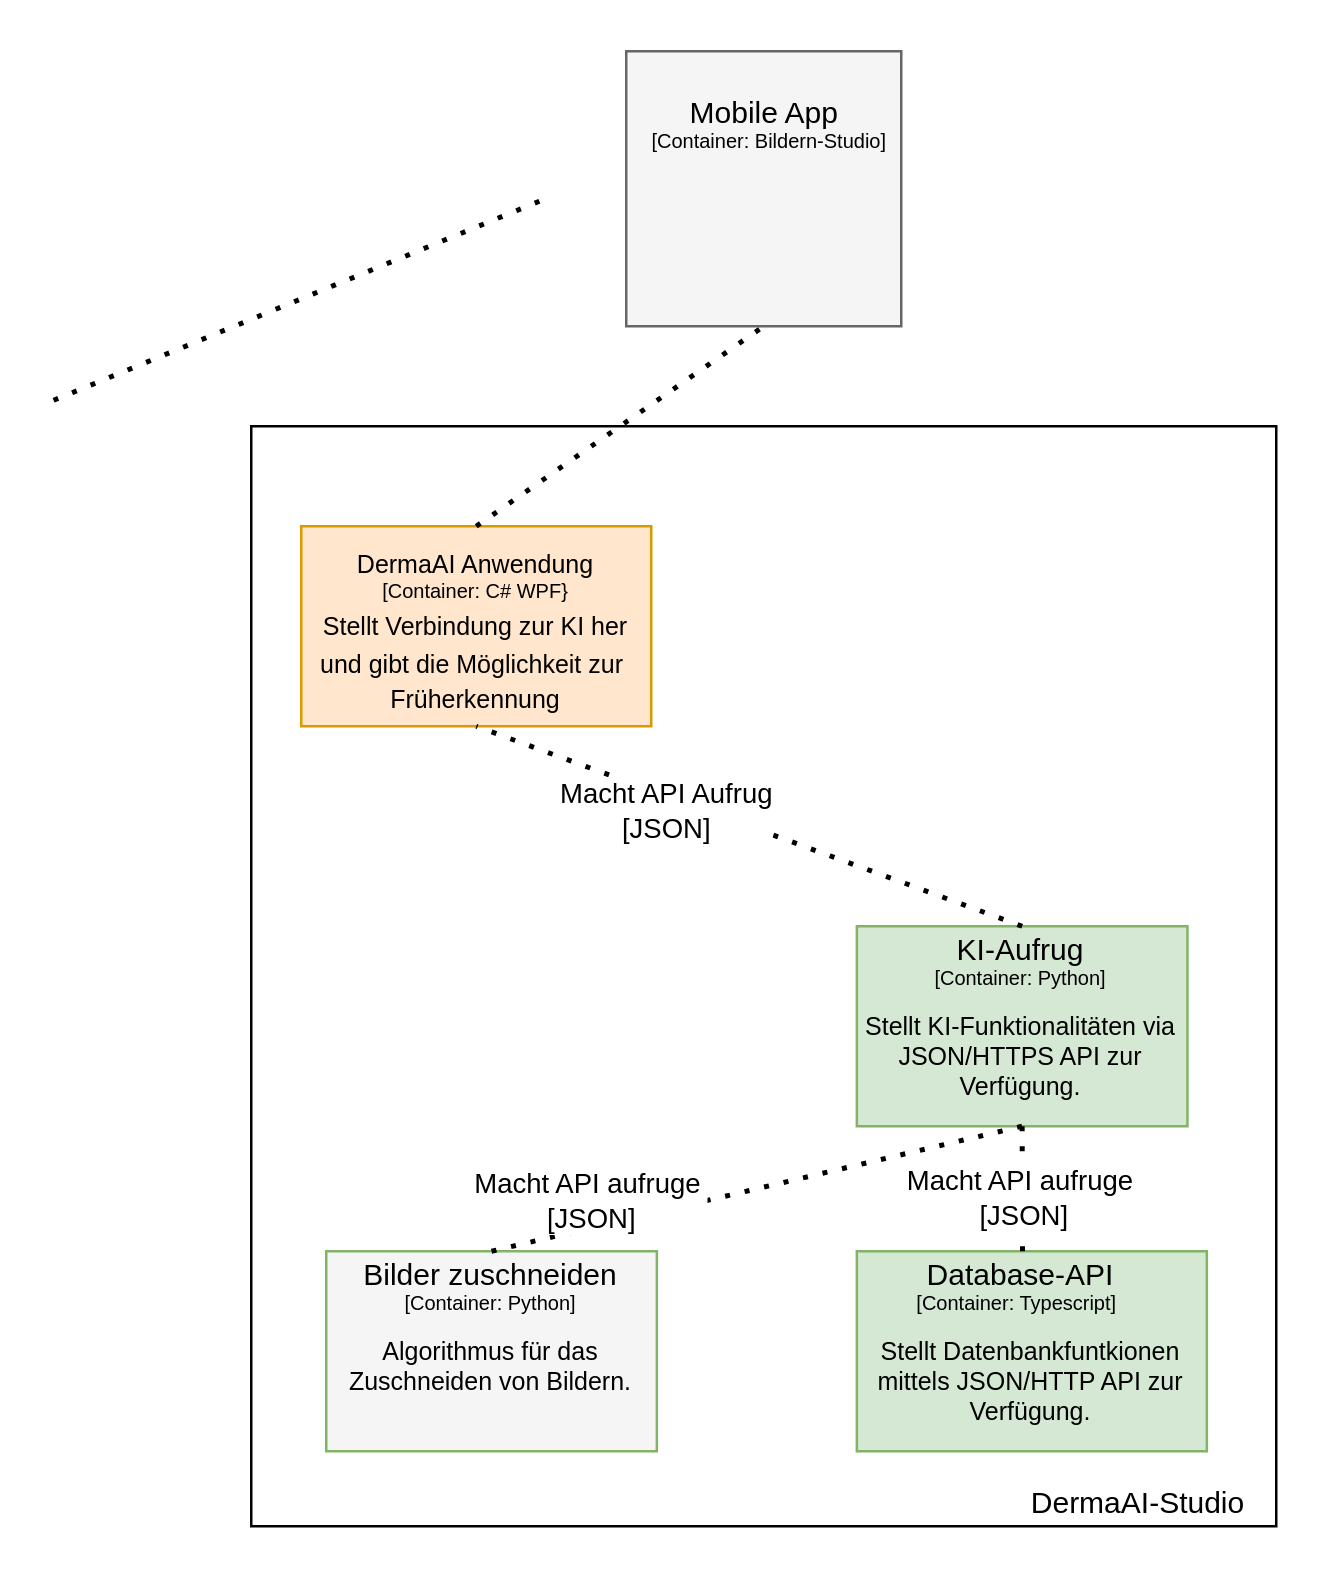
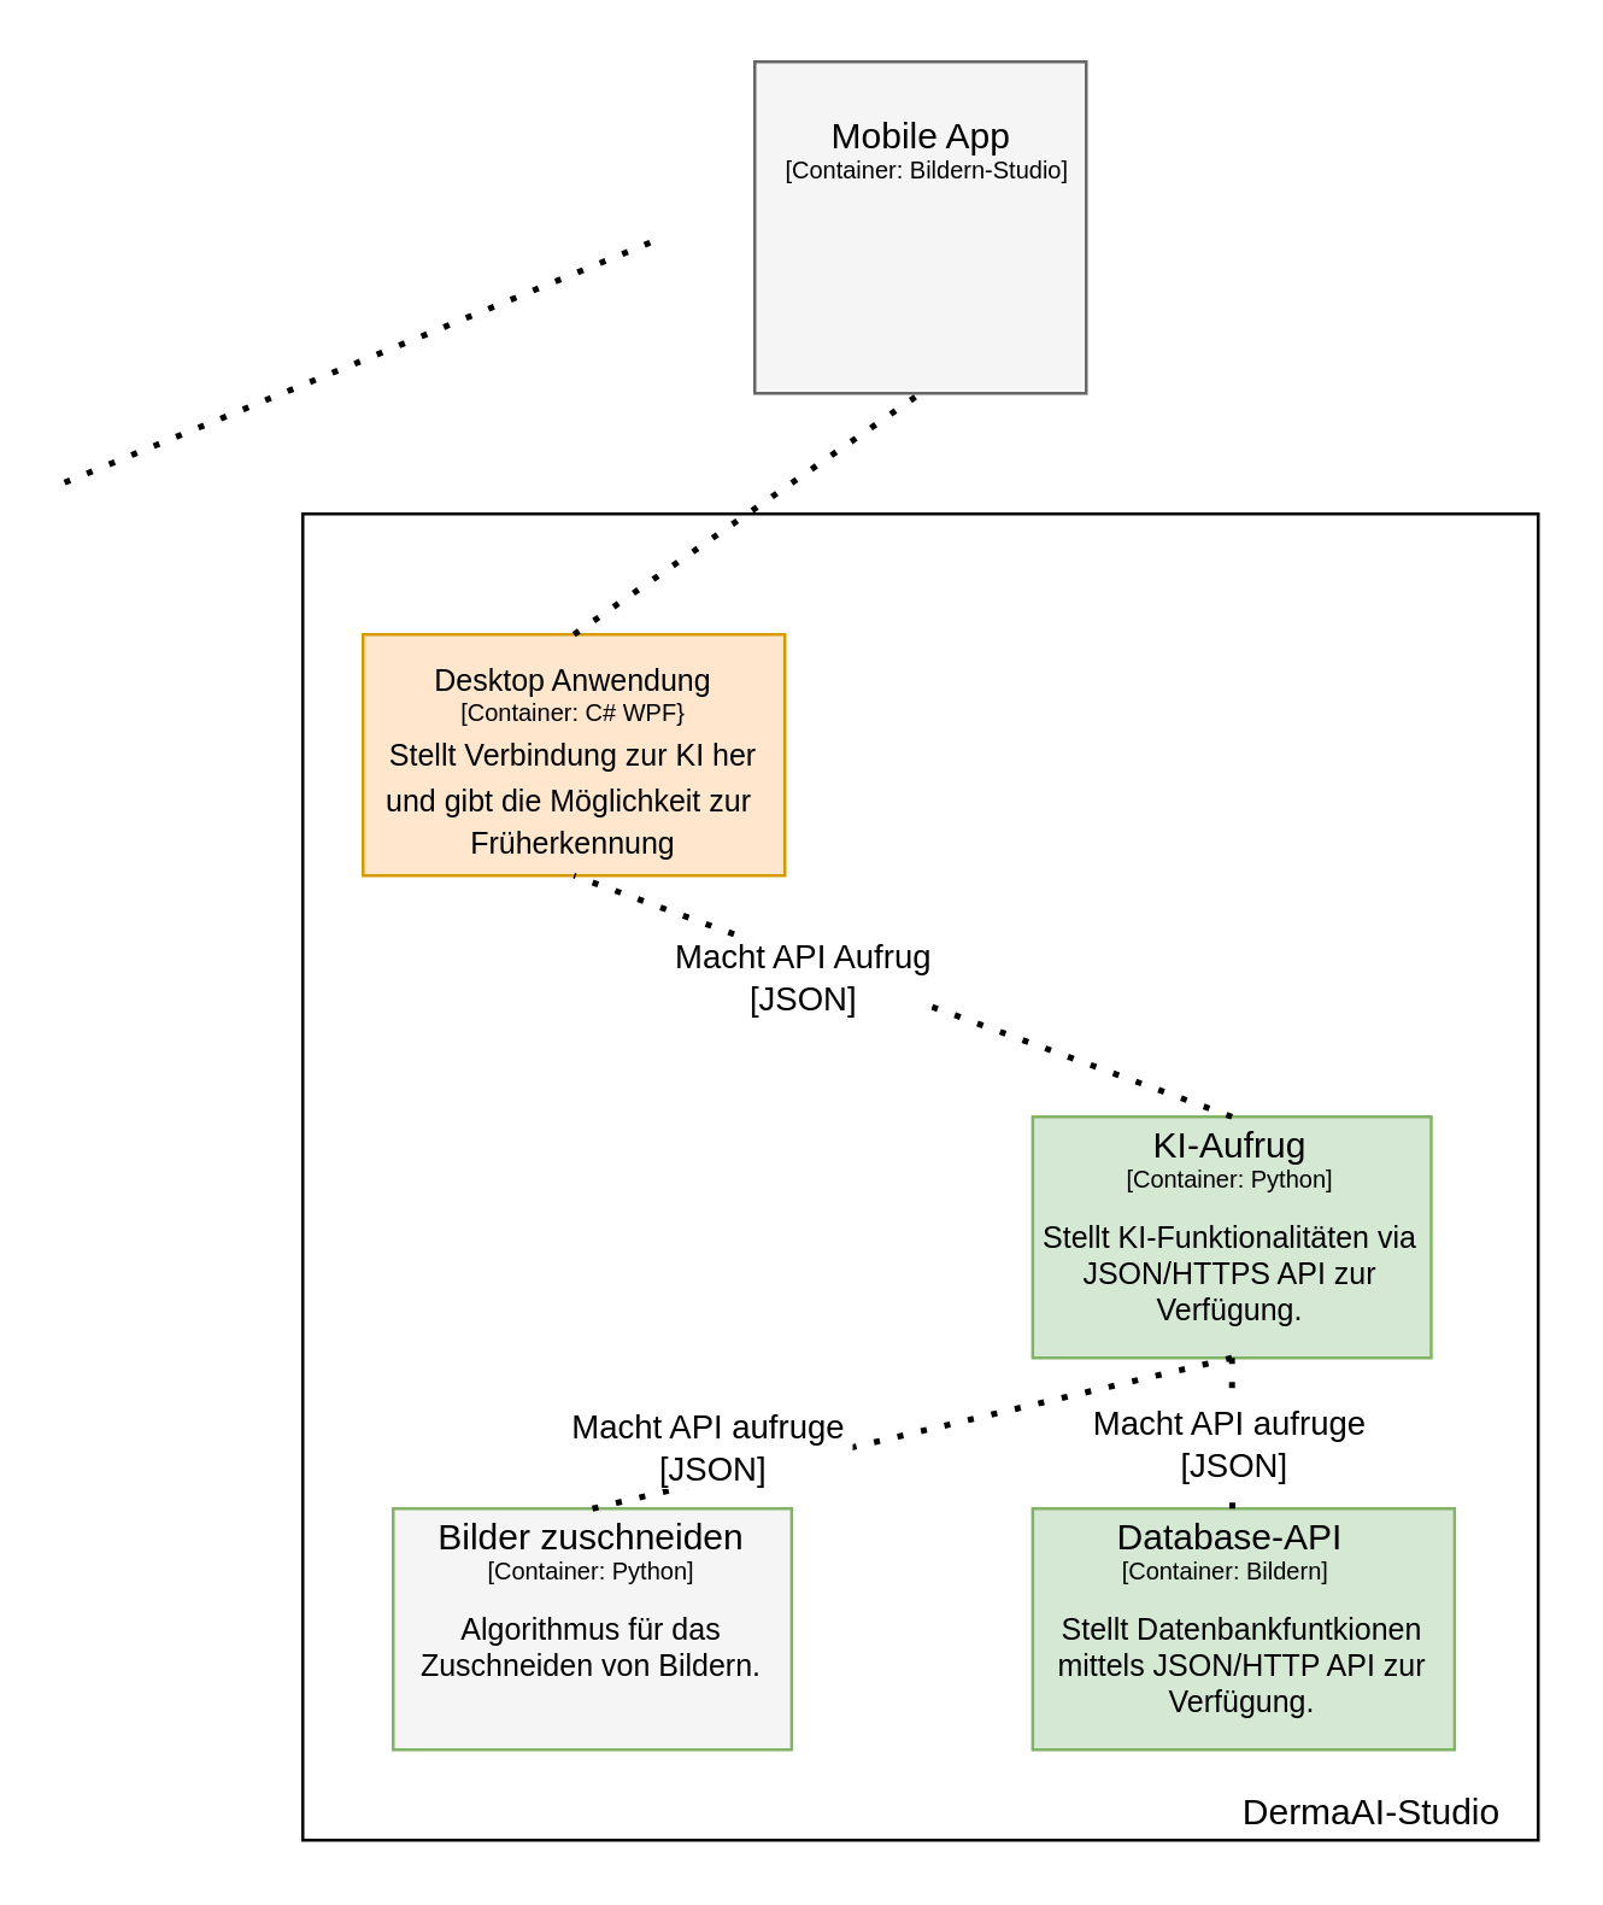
  <mxCell id="0" />
  <mxCell id="1" parent="0" />
  <mxCell id="2" value="" style="rounded=0;whiteSpace=wrap;html=1;fillColor=#FFFFFF;strokeColor=#000000;" vertex="1" parent="1"><mxGeometry x="100" y="170" width="410" height="440" as="geometry" /></mxCell>
  <mxCell id="3" value="" style="whiteSpace=wrap;html=1;aspect=fixed;fillColor=#f5f5f5;strokeColor=#666666;fontColor=#333333;" vertex="1" parent="1"><mxGeometry x="250" y="20" width="110" height="110" as="geometry" /></mxCell>
  <mxCell id="4" style="edgeStyle=orthogonalEdgeStyle;rounded=0;orthogonalLoop=1;jettySize=auto;html=1;exitX=0.5;exitY=0;exitDx=0;exitDy=0;" edge="1" parent="1"><mxGeometry relative="1" as="geometry"><mxPoint x="315" y="120" as="targetPoint" /><mxPoint x="315" y="120" as="sourcePoint" /></mxGeometry></mxCell>
  <mxCell id="5" value="" style="endArrow=none;dashed=1;html=1;dashPattern=1 3;strokeWidth=2;rounded=0;exitX=0.5;exitY=0;exitDx=0;exitDy=0;entryX=0.5;entryY=1;entryDx=0;entryDy=0;" edge="1" parent="1"><mxGeometry width="50" height="50" relative="1" as="geometry"><mxPoint x="215.25" y="80" as="sourcePoint" /><mxPoint y="160" as="targetPoint" x="20" /></mxGeometry></mxCell>
  <mxCell id="6" value="&lt;font style=&quot;font-size: 12px;&quot;&gt;Mobile App&lt;/font&gt;" style="text;html=1;align=center;verticalAlign=middle;whiteSpace=wrap;rounded=0;fontSize=9;" vertex="1" parent="1"><mxGeometry x="263.49" y="30" width="85" height="30" as="geometry" /></mxCell>
  <mxCell id="7" value="&lt;font style=&quot;font-size: 8px;&quot;&gt;[Container: Bildern-Studio]&lt;/font&gt;" style="text;html=1;align=center;verticalAlign=middle;whiteSpace=wrap;rounded=0;" vertex="1" parent="1"><mxGeometry x="250" y="50" width="115.25" height="10" as="geometry" /></mxCell>
  <mxCell id="8" value="&lt;br style=&quot;font-size: x-small;&quot;&gt;&lt;br style=&quot;font-size: x-small;&quot;&gt;&lt;span style=&quot;font-size: x-small;&quot;&gt;Stellt Verbindung zur KI her&lt;/span&gt;&lt;br style=&quot;font-size: x-small;&quot;&gt;&lt;span style=&quot;font-size: x-small;&quot;&gt;und gibt die Möglichkeit zur&amp;nbsp;&lt;/span&gt;&lt;br style=&quot;font-size: x-small;&quot;&gt;&lt;span style=&quot;font-size: x-small;&quot;&gt;Früherkennung&lt;/span&gt;" style="rounded=0;whiteSpace=wrap;html=1;fillColor=#ffe6cc;strokeColor=#d79b00;" vertex="1" parent="1"><mxGeometry x="120" y="210" width="140" height="80" as="geometry" /></mxCell>
- <mxCell id="9" value="&lt;font size=&quot;1&quot;&gt;DermaAI Anwendung&lt;/font&gt;" style="text;html=1;align=center;verticalAlign=middle;whiteSpace=wrap;rounded=0;fontSize=9;" vertex="1" parent="1"><mxGeometry x="120" y="210" width="140" height="30" as="geometry" /></mxCell>
+ <mxCell id="9" value="&lt;font size=&quot;1&quot;&gt;Desktop Anwendung&lt;/font&gt;" style="text;html=1;align=center;verticalAlign=middle;whiteSpace=wrap;rounded=0;fontSize=9;" vertex="1" parent="1"><mxGeometry x="120" y="210" width="140" height="30" as="geometry" /></mxCell>
  <mxCell id="10" value="&lt;font style=&quot;font-size: 8px;&quot;&gt;[Container: C# WPF}&lt;/font&gt;" style="text;html=1;align=center;verticalAlign=middle;whiteSpace=wrap;rounded=0;" vertex="1" parent="1"><mxGeometry x="136.19" y="230" width="107.62" height="10" as="geometry" /></mxCell>
  <mxCell id="11" value="" style="endArrow=none;dashed=1;html=1;dashPattern=1 3;strokeWidth=2;rounded=0;entryX=0.5;entryY=1;entryDx=0;entryDy=0;exitX=0.5;exitY=0;exitDx=0;exitDy=0;" edge="1" parent="1" source="9" target="3"><mxGeometry width="50" height="50" relative="1" as="geometry"><mxPoint x="340" y="260" as="sourcePoint" /><mxPoint x="390" y="210" as="targetPoint" /></mxGeometry></mxCell>
  <mxCell id="12" value="&lt;div&gt;&lt;br&gt;&lt;/div&gt;&lt;div&gt;&lt;br&gt;&lt;/div&gt;Stellt KI-Funktionalitäten via JSON/HTTPS API zur Verfügung." style="rounded=0;whiteSpace=wrap;html=1;fontSize=10;align=center;fillColor=#d5e8d4;strokeColor=#82b366;" vertex="1" parent="1"><mxGeometry x="342.24" y="370" width="132.24" height="80" as="geometry" /></mxCell>
  <mxCell id="13" value="&lt;font style=&quot;font-size: 12px;&quot;&gt;KI-Aufrug&lt;/font&gt;" style="text;html=1;align=center;verticalAlign=middle;whiteSpace=wrap;rounded=0;fontSize=9;" vertex="1" parent="1"><mxGeometry x="372.24" y="370" width="72.25" height="20" as="geometry" /></mxCell>
  <mxCell id="14" value="&lt;font style=&quot;font-size: 8px;&quot;&gt;[Container: Python]&lt;/font&gt;" style="text;html=1;align=center;verticalAlign=middle;whiteSpace=wrap;rounded=0;" vertex="1" parent="1"><mxGeometry x="368.43" y="380" width="79.87" height="20" as="geometry" /></mxCell>
  <mxCell id="15" value="&lt;br&gt;&lt;br&gt;Stellt Datenbankfuntkionen mittels JSON/HTTP API zur Verfügung.&lt;div&gt;&lt;/div&gt;" style="rounded=0;whiteSpace=wrap;html=1;fontSize=10;align=center;fillColor=#d5e8d4;strokeColor=#82b366;" vertex="1" parent="1"><mxGeometry x="342.24" y="500" width="140" height="80" as="geometry" /></mxCell>
  <mxCell id="16" value="&lt;span style=&quot;font-size: 12px;&quot;&gt;Database-API&lt;/span&gt;" style="text;html=1;align=center;verticalAlign=middle;whiteSpace=wrap;rounded=0;fontSize=9;" vertex="1" parent="1"><mxGeometry x="367.44" y="500" width="82.11" height="20" as="geometry" /></mxCell>
- <mxCell id="17" value="&lt;font style=&quot;font-size: 8px;&quot;&gt;[Container: Typescript]&lt;/font&gt;" style="text;html=1;align=center;verticalAlign=middle;whiteSpace=wrap;rounded=0;" vertex="1" parent="1"><mxGeometry x="364.81" y="510" width="83.49" height="20" as="geometry" /></mxCell>
+ <mxCell id="17" value="&lt;font style=&quot;font-size: 8px;&quot;&gt;[Container: Bildern]&lt;/font&gt;" style="text;html=1;align=center;verticalAlign=middle;whiteSpace=wrap;rounded=0;" vertex="1" parent="1"><mxGeometry x="364.81" y="510" width="83.49" height="20" as="geometry" /></mxCell>
  <mxCell id="18" value="&lt;br&gt;Algorithmus für das Zuschneiden von Bildern.&lt;div&gt;&lt;/div&gt;" style="rounded=0;whiteSpace=wrap;html=1;fontSize=10;align=center;fillColor=#f5f5f5;strokeColor=#82b366;" vertex="1" parent="1"><mxGeometry x="130" y="500" width="132.24" height="80" as="geometry" /></mxCell>
  <mxCell id="19" value="&lt;font style=&quot;font-size: 12px;&quot;&gt;Bilder zuschneiden&lt;/font&gt;" style="text;html=1;align=center;verticalAlign=middle;whiteSpace=wrap;rounded=0;fontSize=9;" vertex="1" parent="1"><mxGeometry x="140" y="500" width="112.24" height="20" as="geometry" /></mxCell>
  <mxCell id="20" value="&lt;font style=&quot;font-size: 8px;&quot;&gt;[Container: Python]&lt;/font&gt;" style="text;html=1;align=center;verticalAlign=middle;whiteSpace=wrap;rounded=0;" vertex="1" parent="1"><mxGeometry x="156.19" y="510" width="79.87" height="20" as="geometry" /></mxCell>
  <mxCell id="21" value="" style="endArrow=none;dashed=1;html=1;dashPattern=1 3;strokeWidth=2;rounded=0;entryX=0.5;entryY=1;entryDx=0;entryDy=0;exitX=0.5;exitY=0;exitDx=0;exitDy=0;" edge="1" parent="1" source="13" target="8"><mxGeometry width="50" height="50" relative="1" as="geometry"><mxPoint x="300" y="390" as="sourcePoint" /><mxPoint x="350" y="340" as="targetPoint" /></mxGeometry></mxCell>
  <mxCell id="22" value="Macht API Aufrug&lt;br&gt;[JSON]" style="edgeLabel;html=1;align=center;verticalAlign=middle;resizable=0;points=[];" vertex="1" connectable="0" parent="21"><mxGeometry x="0.304" y="-2" relative="1" as="geometry"><mxPoint x="-1" y="8" as="offset" /></mxGeometry></mxCell>
  <mxCell id="23" value="" style="endArrow=none;dashed=1;html=1;dashPattern=1 3;strokeWidth=2;rounded=0;entryX=0.5;entryY=1;entryDx=0;entryDy=0;exitX=0.5;exitY=0;exitDx=0;exitDy=0;" edge="1" parent="1" source="16" target="12"><mxGeometry width="50" height="50" relative="1" as="geometry"><mxPoint x="312.24" y="440" as="sourcePoint" /><mxPoint x="362.24" y="390" as="targetPoint" /></mxGeometry></mxCell>
  <mxCell id="24" value="Macht API aufruge&amp;nbsp;&lt;br&gt;[JSON]" style="edgeLabel;html=1;align=center;verticalAlign=middle;resizable=0;points=[];" vertex="1" connectable="0" parent="23"><mxGeometry x="-0.133" relative="1" as="geometry"><mxPoint as="offset" /></mxGeometry></mxCell>
  <mxCell id="25" value="DermaAI-Studio" style="text;html=1;align=center;verticalAlign=middle;whiteSpace=wrap;rounded=0;" vertex="1" parent="1"><mxGeometry x="400" y="600" width="110" as="geometry" /></mxCell>
  <mxCell id="26" value="" style="endArrow=none;dashed=1;html=1;dashPattern=1 3;strokeWidth=2;rounded=0;exitX=0.5;exitY=0;exitDx=0;exitDy=0;entryX=0.5;entryY=1;entryDx=0;entryDy=0;" edge="1" parent="1" source="19" target="12"><mxGeometry width="50" height="50" relative="1" as="geometry"><mxPoint x="190" y="390" as="sourcePoint" /><mxPoint x="240" y="340" as="targetPoint" /></mxGeometry></mxCell>
  <mxCell id="27" value="Macht API aufruge&amp;nbsp;&lt;br&gt;[JSON]" style="edgeLabel;html=1;align=center;verticalAlign=middle;resizable=0;points=[];" vertex="1" connectable="0" parent="26"><mxGeometry x="-0.391" relative="1" as="geometry"><mxPoint x="-25" y="-5" as="offset" /></mxGeometry></mxCell>
